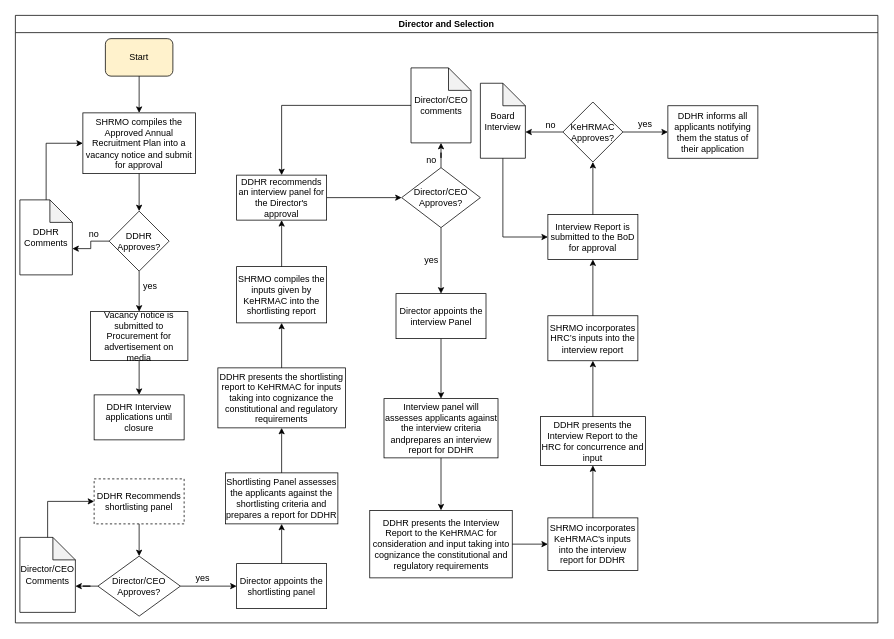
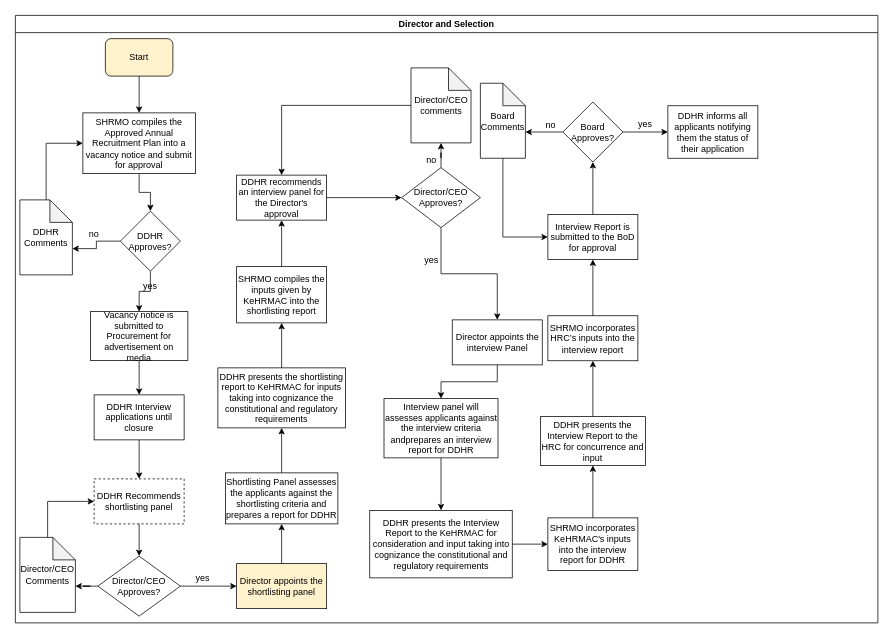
  <mxCell id="0" />
  <mxCell id="1" parent="0" />
  <mxCell id="2" value="Director and Selection" style="swimlane;" vertex="1" parent="1"><mxGeometry x="20" y="20" width="1150" height="810" as="geometry" /></mxCell>
  <mxCell id="3" value="Start" style="rounded=1;whiteSpace=wrap;html=1;fillColor=#fff2cc;" vertex="1" parent="2"><mxGeometry x="120" y="31" width="90" height="50" as="geometry" /></mxCell>
  <mxCell id="4" value="SHRMO compiles the Approved Annual Recruitment Plan into a vacancy notice and submit for approval" style="rounded=0;whiteSpace=wrap;html=1;" vertex="1" parent="2"><mxGeometry x="90" y="130" width="150" height="81" as="geometry" /></mxCell>
  <mxCell id="5" value="" style="edgeStyle=orthogonalEdgeStyle;rounded=0;orthogonalLoop=1;jettySize=auto;html=1;entryX=0.5;entryY=0;entryDx=0;entryDy=0;" edge="1" parent="2" source="3" target="4"><mxGeometry relative="1" as="geometry"><mxPoint x="165" y="156" as="targetPoint" /></mxGeometry></mxCell>
- <mxCell id="6" value="DDHR Approves?" style="rhombus;whiteSpace=wrap;html=1;" vertex="1" parent="2"><mxGeometry x="125" y="261" width="80" height="80" as="geometry" /></mxCell>
+ <mxCell id="6" value="DDHR Approves?" style="rhombus;whiteSpace=wrap;html=1;" vertex="1" parent="2"><mxGeometry x="140" y="261" width="80" height="80" as="geometry" /></mxCell>
  <mxCell id="7" value="" style="edgeStyle=orthogonalEdgeStyle;rounded=0;orthogonalLoop=1;jettySize=auto;html=1;entryX=0.5;entryY=0;entryDx=0;entryDy=0;" edge="1" parent="2" source="4" target="6"><mxGeometry relative="1" as="geometry"><mxPoint x="165" y="296" as="targetPoint" /></mxGeometry></mxCell>
  <mxCell id="8" value="Vacancy notice is submitted to Procurement for advertisement on media" style="whiteSpace=wrap;html=1;" vertex="1" parent="2"><mxGeometry x="100" y="395" width="130" height="65" as="geometry" /></mxCell>
  <mxCell id="9" value="" style="edgeStyle=orthogonalEdgeStyle;rounded=0;orthogonalLoop=1;jettySize=auto;html=1;" edge="1" parent="2" source="6" target="8"><mxGeometry relative="1" as="geometry" /></mxCell>
  <mxCell id="10" value="yes" style="text;html=1;strokeColor=none;fillColor=none;align=center;verticalAlign=middle;whiteSpace=wrap;rounded=0;" vertex="1" parent="2"><mxGeometry x="160" y="351" width="40" height="20" as="geometry" /></mxCell>
  <mxCell id="11" value="DDHR Comments" style="shape=note;whiteSpace=wrap;html=1;backgroundOutline=1;darkOpacity=0.05;" vertex="1" parent="2"><mxGeometry x="6" y="246" width="70" height="100" as="geometry" /></mxCell>
  <mxCell id="12" value="" style="edgeStyle=orthogonalEdgeStyle;rounded=0;orthogonalLoop=1;jettySize=auto;html=1;entryX=0;entryY=0;entryDx=70;entryDy=65;entryPerimeter=0;" edge="1" parent="2" source="6" target="11"><mxGeometry relative="1" as="geometry"><mxPoint x="65" y="331" as="targetPoint" /></mxGeometry></mxCell>
  <mxCell id="13" value="" style="edgeStyle=orthogonalEdgeStyle;rounded=0;orthogonalLoop=1;jettySize=auto;html=1;entryX=0;entryY=0.5;entryDx=0;entryDy=0;" edge="1" parent="2" source="11" target="4"><mxGeometry relative="1" as="geometry"><mxPoint x="41" y="166" as="targetPoint" /><Array as="points"><mxPoint x="41" y="171" /></Array></mxGeometry></mxCell>
  <mxCell id="14" value="no" style="text;html=1;strokeColor=none;fillColor=none;align=center;verticalAlign=middle;whiteSpace=wrap;rounded=0;" vertex="1" parent="2"><mxGeometry x="85" y="282" width="40" height="20" as="geometry" /></mxCell>
  <mxCell id="15" value="DDHR Interview applications until closure" style="whiteSpace=wrap;html=1;" vertex="1" parent="2"><mxGeometry x="105" y="506" width="120" height="60" as="geometry" /></mxCell>
  <mxCell id="16" value="" style="edgeStyle=orthogonalEdgeStyle;rounded=0;orthogonalLoop=1;jettySize=auto;html=1;" edge="1" parent="2" source="8" target="15"><mxGeometry relative="1" as="geometry" /></mxCell>
  <mxCell id="17" value="DDHR Recommends shortlisting panel" style="whiteSpace=wrap;html=1;dashed=1;" vertex="1" parent="2"><mxGeometry x="105" y="618" width="120" height="60" as="geometry" /></mxCell>
+ <mxCell id="18" value="" style="edgeStyle=orthogonalEdgeStyle;rounded=0;orthogonalLoop=1;jettySize=auto;html=1;" edge="1" parent="2" source="15" target="17"><mxGeometry relative="1" as="geometry" /></mxCell>
  <mxCell id="19" value="Director/CEO Approves?" style="rhombus;whiteSpace=wrap;html=1;" vertex="1" parent="2"><mxGeometry x="110" y="721" width="110" height="80" as="geometry" /></mxCell>
  <mxCell id="20" value="" style="edgeStyle=orthogonalEdgeStyle;rounded=0;orthogonalLoop=1;jettySize=auto;html=1;" edge="1" parent="2" source="17" target="19"><mxGeometry relative="1" as="geometry" /></mxCell>
  <mxCell id="21" value="yes" style="text;html=1;strokeColor=none;fillColor=none;align=center;verticalAlign=middle;whiteSpace=wrap;rounded=0;" vertex="1" parent="2"><mxGeometry x="230" y="740" width="40" height="20" as="geometry" /></mxCell>
  <mxCell id="22" value="Director/CEO Comments" style="shape=note;whiteSpace=wrap;html=1;backgroundOutline=1;darkOpacity=0.05;" vertex="1" parent="2"><mxGeometry x="6" y="696" width="74" height="100" as="geometry" /></mxCell>
  <mxCell id="23" value="" style="edgeStyle=orthogonalEdgeStyle;rounded=0;orthogonalLoop=1;jettySize=auto;html=1;entryX=0;entryY=0;entryDx=74;entryDy=65;entryPerimeter=0;" edge="1" parent="2" source="19" target="22"><mxGeometry relative="1" as="geometry"><mxPoint x="30" y="761" as="targetPoint" /></mxGeometry></mxCell>
  <mxCell id="24" value="" style="edgeStyle=orthogonalEdgeStyle;rounded=0;orthogonalLoop=1;jettySize=auto;html=1;entryX=0;entryY=0.5;entryDx=0;entryDy=0;" edge="1" parent="2" source="22" target="17"><mxGeometry relative="1" as="geometry"><mxPoint x="43" y="596" as="targetPoint" /><Array as="points"><mxPoint x="43" y="648" /></Array></mxGeometry></mxCell>
  <mxCell id="25" value="Shortlisting Panel assesses the applicants against the shortlisting criteria and prepares a report for DDHR" style="whiteSpace=wrap;html=1;" vertex="1" parent="2"><mxGeometry x="280" y="610" width="150" height="68" as="geometry" /></mxCell>
  <mxCell id="26" value="DDHR presents the shortlisting report to KeHRMAC for inputs taking into cognizance the constitutional and regulatory requirements" style="whiteSpace=wrap;html=1;" vertex="1" parent="2"><mxGeometry x="270" y="470" width="170" height="80" as="geometry" /></mxCell>
  <mxCell id="27" value="" style="edgeStyle=orthogonalEdgeStyle;rounded=0;orthogonalLoop=1;jettySize=auto;html=1;" edge="1" parent="2" source="25" target="26"><mxGeometry relative="1" as="geometry" /></mxCell>
  <mxCell id="28" value="SHRMO compiles the inputs given by KeHRMAC into the shortlisting report" style="whiteSpace=wrap;html=1;" vertex="1" parent="2"><mxGeometry x="295" y="335" width="120" height="75" as="geometry" /></mxCell>
  <mxCell id="29" value="" style="edgeStyle=orthogonalEdgeStyle;rounded=0;orthogonalLoop=1;jettySize=auto;html=1;" edge="1" parent="2" source="26" target="28"><mxGeometry relative="1" as="geometry" /></mxCell>
- <mxCell id="30" value="Director appoints the interview Panel" style="whiteSpace=wrap;html=1;" vertex="1" parent="2"><mxGeometry x="507.5" y="371" width="120" height="60" as="geometry" /></mxCell>
+ <mxCell id="30" value="Director appoints the interview Panel" style="whiteSpace=wrap;html=1;" vertex="1" parent="2"><mxGeometry x="582.5" y="406" width="120" height="60" as="geometry" /></mxCell>
  <mxCell id="31" value="yes" style="text;html=1;strokeColor=none;fillColor=none;align=center;verticalAlign=middle;whiteSpace=wrap;rounded=0;" vertex="1" parent="2"><mxGeometry x="535" y="316" width="40" height="20" as="geometry" /></mxCell>
  <mxCell id="32" value="Director/CEO comments" style="shape=note;whiteSpace=wrap;html=1;backgroundOutline=1;darkOpacity=0.05;" vertex="1" parent="2"><mxGeometry x="527.5" y="70" width="80" height="100" as="geometry" /></mxCell>
  <mxCell id="33" value="Interview panel will assesses applicants against the interview criteria andprepares an interview report for DDHR" style="whiteSpace=wrap;html=1;" vertex="1" parent="2"><mxGeometry x="491.5" y="511" width="152" height="79" as="geometry" /></mxCell>
  <mxCell id="34" value="" style="edgeStyle=orthogonalEdgeStyle;rounded=0;orthogonalLoop=1;jettySize=auto;html=1;" edge="1" parent="2" source="30" target="33"><mxGeometry relative="1" as="geometry" /></mxCell>
  <mxCell id="35" value="DDHR presents the Interview Report to the KeHRMAC for consideration and input taking into cognizance the constitutional and regulatory requirements" style="whiteSpace=wrap;html=1;" vertex="1" parent="2"><mxGeometry x="472.5" y="660" width="190" height="90" as="geometry" /></mxCell>
  <mxCell id="36" value="" style="edgeStyle=orthogonalEdgeStyle;rounded=0;orthogonalLoop=1;jettySize=auto;html=1;" edge="1" parent="2" source="33" target="35"><mxGeometry relative="1" as="geometry" /></mxCell>
  <mxCell id="37" value="DDHR presents the Interview Report to the HRC for concurrence and input" style="whiteSpace=wrap;html=1;" vertex="1" parent="2"><mxGeometry x="700" y="535" width="140" height="65" as="geometry" /></mxCell>
  <mxCell id="38" value="" style="edgeStyle=orthogonalEdgeStyle;rounded=0;orthogonalLoop=1;jettySize=auto;html=1;" edge="1" parent="2" source="39" target="37"><mxGeometry relative="1" as="geometry" /></mxCell>
  <mxCell id="39" value="SHRMO incorporates KeHRMAC's inputs into the interview report for DDHR" style="whiteSpace=wrap;html=1;" vertex="1" parent="2"><mxGeometry x="710" y="670" width="120" height="70" as="geometry" /></mxCell>
  <mxCell id="40" value="" style="edgeStyle=orthogonalEdgeStyle;rounded=0;orthogonalLoop=1;jettySize=auto;html=1;" edge="1" parent="2" source="35" target="39"><mxGeometry relative="1" as="geometry" /></mxCell>
  <mxCell id="41" value="" style="edgeStyle=orthogonalEdgeStyle;rounded=0;orthogonalLoop=1;jettySize=auto;html=1;" edge="1" parent="2" source="37" target="42"><mxGeometry relative="1" as="geometry" /></mxCell>
  <mxCell id="42" value="SHRMO incorporates HRC’s inputs into the interview report" style="whiteSpace=wrap;html=1;" vertex="1" parent="2"><mxGeometry x="710" y="400.5" width="120" height="60" as="geometry" /></mxCell>
  <mxCell id="43" value="Interview Report is submitted to the BoD for approval" style="whiteSpace=wrap;html=1;" vertex="1" parent="2"><mxGeometry x="710" y="265.5" width="120" height="60" as="geometry" /></mxCell>
  <mxCell id="44" value="" style="edgeStyle=orthogonalEdgeStyle;rounded=0;orthogonalLoop=1;jettySize=auto;html=1;" edge="1" parent="2" source="42" target="43"><mxGeometry relative="1" as="geometry" /></mxCell>
- <mxCell id="45" value="KeHRMAC Approves?" style="rhombus;whiteSpace=wrap;html=1;" vertex="1" parent="2"><mxGeometry x="730" y="115.5" width="80" height="80" as="geometry" /></mxCell>
+ <mxCell id="45" value="Board Approves?" style="rhombus;whiteSpace=wrap;html=1;" vertex="1" parent="2"><mxGeometry x="730" y="115.5" width="80" height="80" as="geometry" /></mxCell>
  <mxCell id="46" value="" style="edgeStyle=orthogonalEdgeStyle;rounded=0;orthogonalLoop=1;jettySize=auto;html=1;" edge="1" parent="2" source="43" target="45"><mxGeometry relative="1" as="geometry" /></mxCell>
  <mxCell id="47" value="yes" style="text;html=1;strokeColor=none;fillColor=none;align=center;verticalAlign=middle;whiteSpace=wrap;rounded=0;" vertex="1" parent="2"><mxGeometry x="820" y="135" width="40" height="20" as="geometry" /></mxCell>
  <mxCell id="48" value="DDHR informs all applicants notifying them the status of their application" style="whiteSpace=wrap;html=1;" vertex="1" parent="2"><mxGeometry x="870" y="120.5" width="120" height="70" as="geometry" /></mxCell>
  <mxCell id="49" value="" style="edgeStyle=orthogonalEdgeStyle;rounded=0;orthogonalLoop=1;jettySize=auto;html=1;" edge="1" parent="2" source="45" target="48"><mxGeometry relative="1" as="geometry" /></mxCell>
- <mxCell id="50" value="Board Interview" style="shape=note;whiteSpace=wrap;html=1;backgroundOutline=1;darkOpacity=0.05;" vertex="1" parent="2"><mxGeometry x="620" y="90.5" width="60" height="100" as="geometry" /></mxCell>
+ <mxCell id="50" value="Board Comments" style="shape=note;whiteSpace=wrap;html=1;backgroundOutline=1;darkOpacity=0.05;" vertex="1" parent="2"><mxGeometry x="620" y="90.5" width="60" height="100" as="geometry" /></mxCell>
  <mxCell id="51" value="" style="edgeStyle=orthogonalEdgeStyle;rounded=0;orthogonalLoop=1;jettySize=auto;html=1;entryX=0;entryY=0;entryDx=60;entryDy=65;entryPerimeter=0;" edge="1" parent="2" source="45" target="50"><mxGeometry relative="1" as="geometry"><mxPoint x="670" y="155.5" as="targetPoint" /></mxGeometry></mxCell>
  <mxCell id="52" value="" style="edgeStyle=orthogonalEdgeStyle;rounded=0;orthogonalLoop=1;jettySize=auto;html=1;entryX=0;entryY=0.5;entryDx=0;entryDy=0;" edge="1" parent="2" source="50" target="43"><mxGeometry relative="1" as="geometry"><mxPoint x="650" y="271" as="targetPoint" /><Array as="points"><mxPoint x="650" y="296" /></Array></mxGeometry></mxCell>
  <mxCell id="53" value="" style="edgeStyle=orthogonalEdgeStyle;rounded=0;orthogonalLoop=1;jettySize=auto;html=1;" edge="1" parent="1" source="54" target="25"><mxGeometry relative="1" as="geometry" /></mxCell>
- <mxCell id="54" value="Director appoints the shortlisting panel" style="whiteSpace=wrap;html=1;" vertex="1" parent="1"><mxGeometry x="315" y="751" width="120" height="60" as="geometry" /></mxCell>
+ <mxCell id="54" value="Director appoints the shortlisting panel" style="whiteSpace=wrap;html=1;fillColor=#fff2cc;" vertex="1" parent="1"><mxGeometry x="315" y="751" width="120" height="60" as="geometry" /></mxCell>
  <mxCell id="55" value="" style="edgeStyle=orthogonalEdgeStyle;rounded=0;orthogonalLoop=1;jettySize=auto;html=1;" edge="1" parent="1" source="19" target="54"><mxGeometry relative="1" as="geometry" /></mxCell>
  <mxCell id="56" value="" style="edgeStyle=orthogonalEdgeStyle;rounded=0;orthogonalLoop=1;jettySize=auto;html=1;" edge="1" parent="1" source="57" target="61"><mxGeometry relative="1" as="geometry" /></mxCell>
  <mxCell id="57" value="DDHR recommends an interview panel for the Director's approval" style="whiteSpace=wrap;html=1;" vertex="1" parent="1"><mxGeometry x="315" y="233" width="120" height="60" as="geometry" /></mxCell>
  <mxCell id="58" value="" style="edgeStyle=orthogonalEdgeStyle;rounded=0;orthogonalLoop=1;jettySize=auto;html=1;" edge="1" parent="1" source="28" target="57"><mxGeometry relative="1" as="geometry" /></mxCell>
  <mxCell id="59" value="" style="edgeStyle=orthogonalEdgeStyle;rounded=0;orthogonalLoop=1;jettySize=auto;html=1;" edge="1" parent="1" source="61" target="30"><mxGeometry relative="1" as="geometry" /></mxCell>
  <mxCell id="60" value="" style="edgeStyle=orthogonalEdgeStyle;rounded=0;orthogonalLoop=1;jettySize=auto;html=1;entryX=0.5;entryY=1;entryDx=0;entryDy=0;entryPerimeter=0;" edge="1" parent="1" source="61" target="32"><mxGeometry relative="1" as="geometry"><mxPoint x="587.5" y="133" as="targetPoint" /></mxGeometry></mxCell>
  <mxCell id="61" value="Director/CEO Approves?" style="rhombus;whiteSpace=wrap;html=1;" vertex="1" parent="1"><mxGeometry x="535" y="223" width="105" height="80" as="geometry" /></mxCell>
  <mxCell id="62" value="" style="edgeStyle=orthogonalEdgeStyle;rounded=0;orthogonalLoop=1;jettySize=auto;html=1;entryX=0.5;entryY=0;entryDx=0;entryDy=0;" edge="1" parent="1" source="32" target="57"><mxGeometry relative="1" as="geometry"><mxPoint x="487.5" y="140" as="targetPoint" /></mxGeometry></mxCell>
  <mxCell id="63" value="no" style="text;html=1;strokeColor=none;fillColor=none;align=center;verticalAlign=middle;whiteSpace=wrap;rounded=0;" vertex="1" parent="1"><mxGeometry x="555" y="203" width="40" height="20" as="geometry" /></mxCell>
  <mxCell id="64" value="no" style="text;html=1;strokeColor=none;fillColor=none;align=center;verticalAlign=middle;whiteSpace=wrap;rounded=0;" vertex="1" parent="1"><mxGeometry x="714" y="156" width="40" height="20" as="geometry" /></mxCell>
